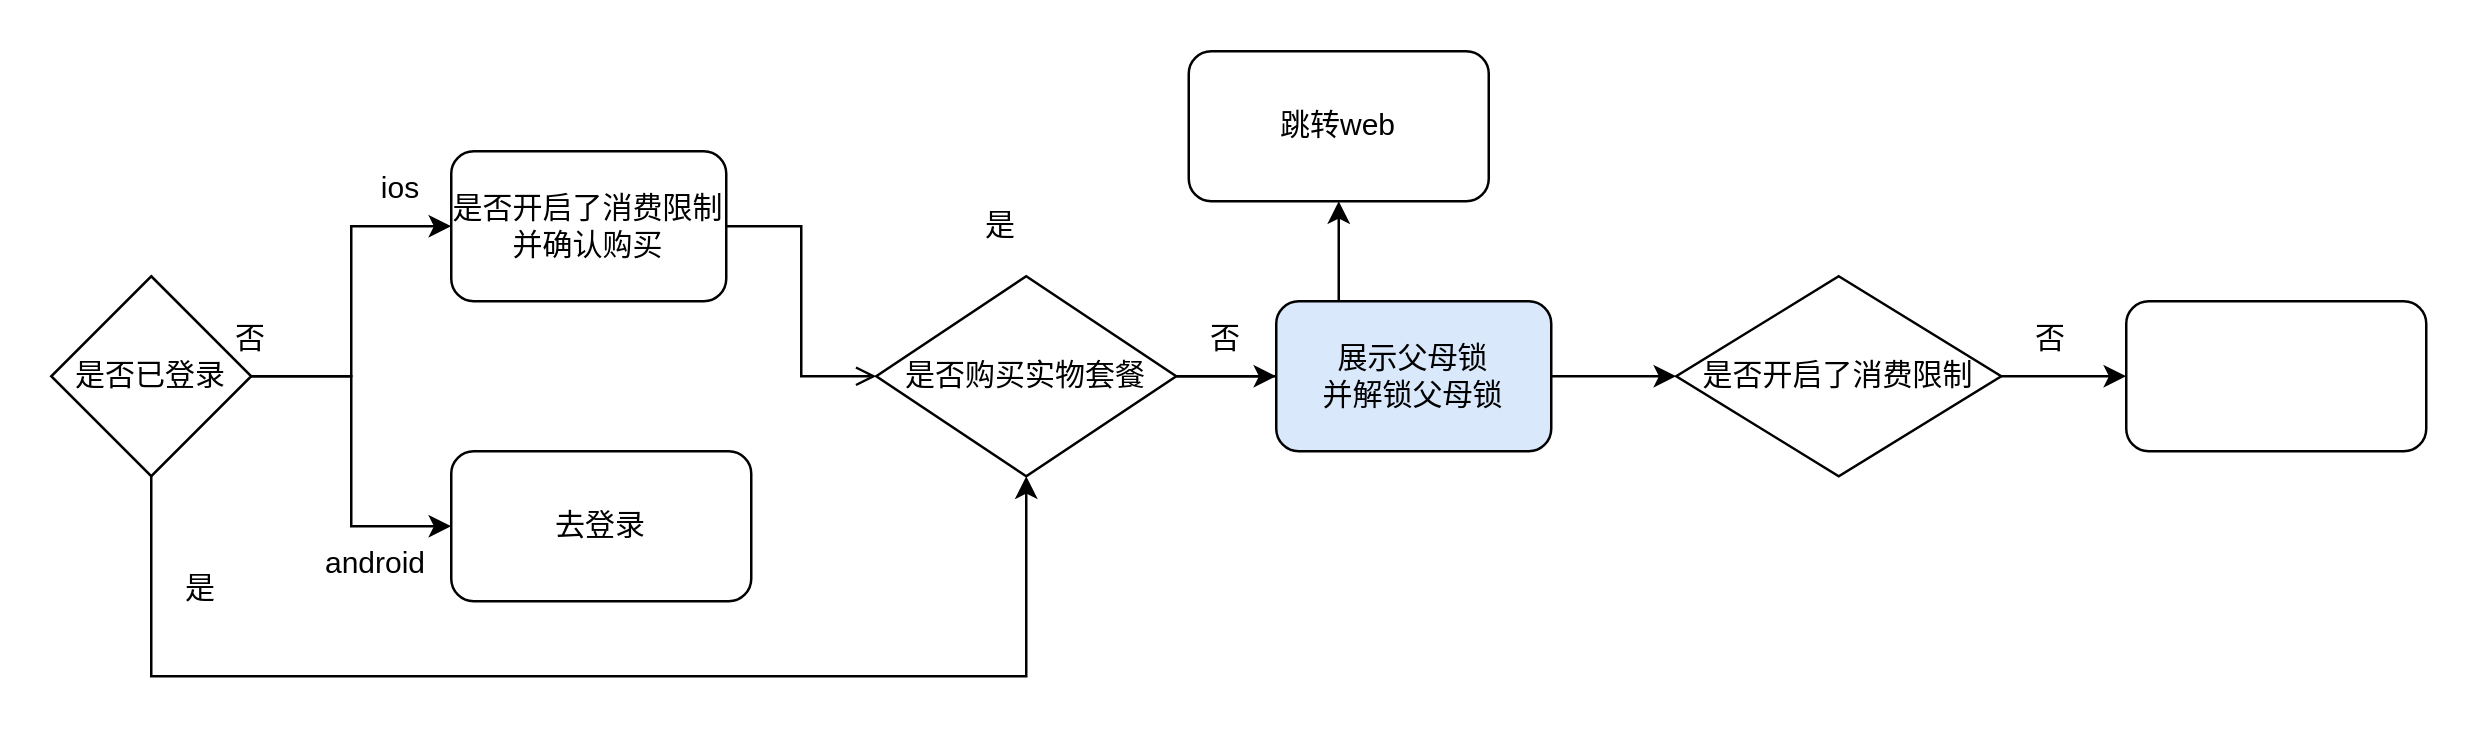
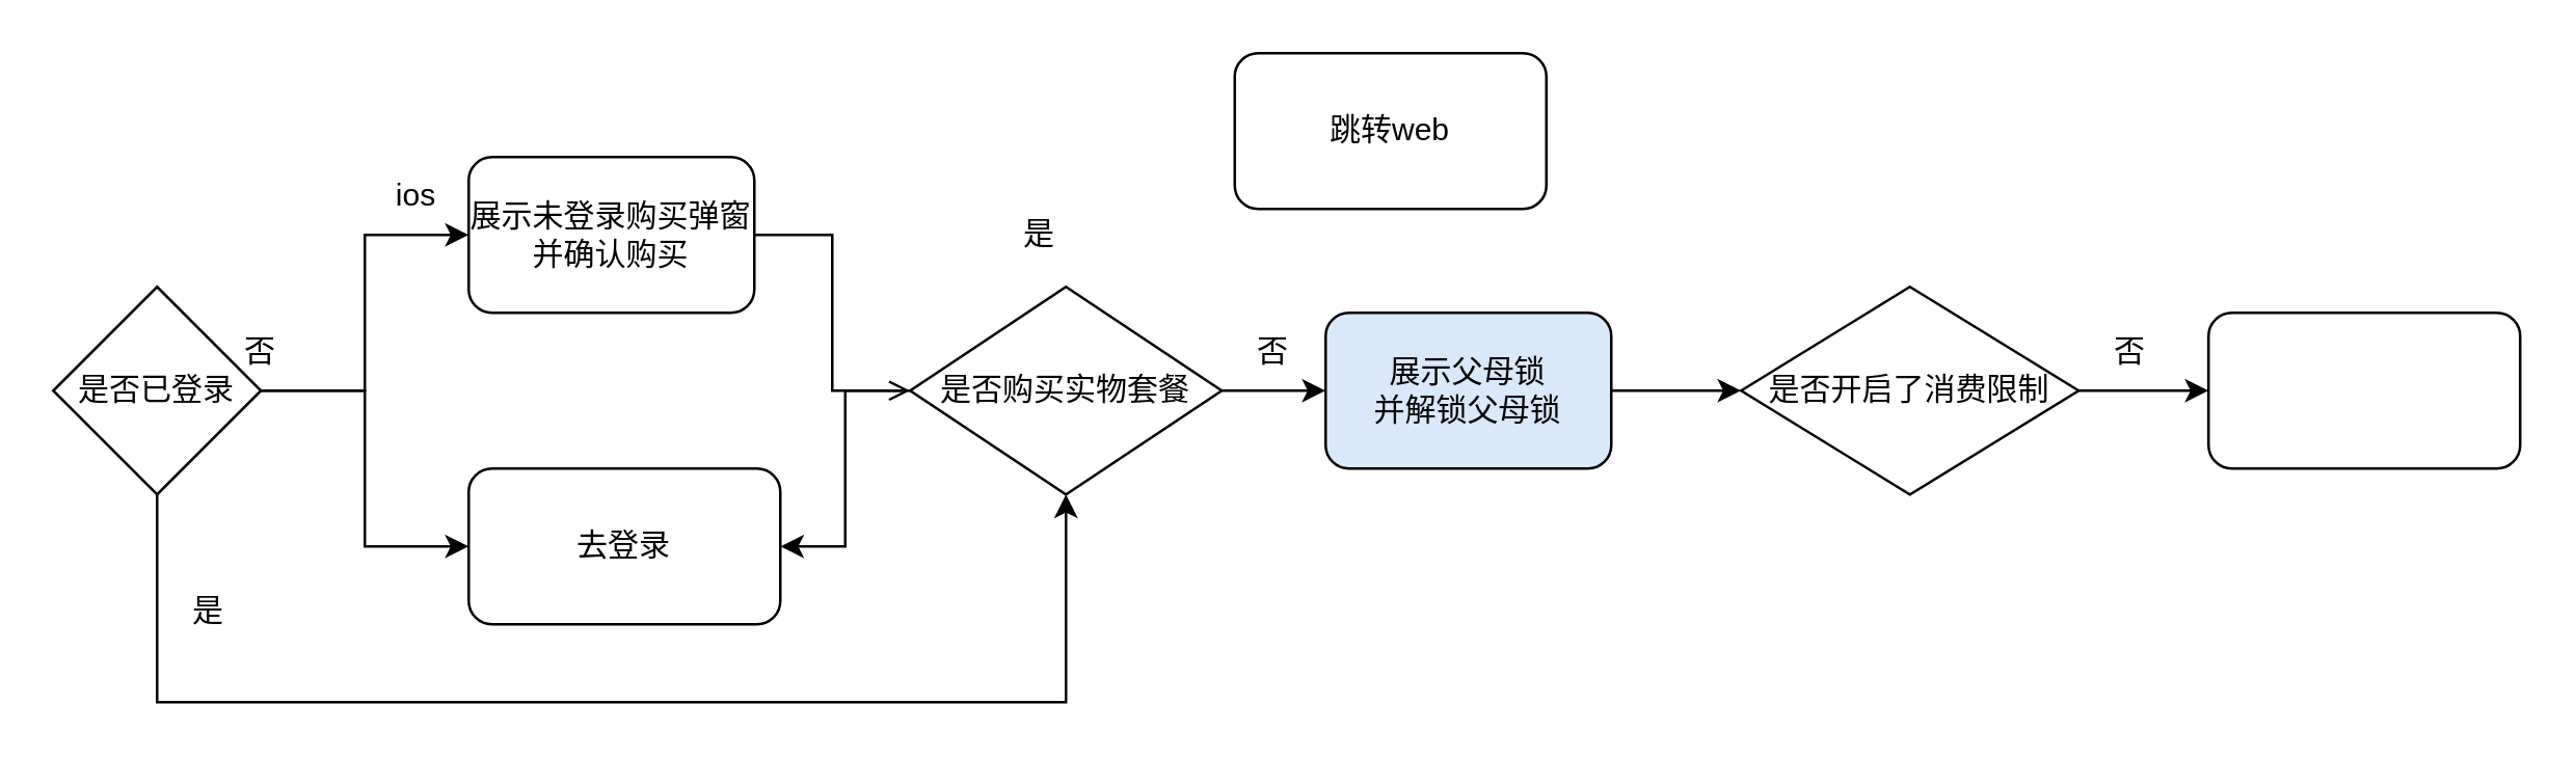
  <mxCell id="0" />
  <mxCell id="1" parent="0" />
  <mxCell id="2" style="edgeStyle=orthogonalEdgeStyle;rounded=0;orthogonalLoop=1;jettySize=auto;html=1;entryX=0;entryY=0.5;entryDx=0;entryDy=0;" edge="1" parent="1" target="5"><mxGeometry relative="1" as="geometry"><mxPoint x="70" y="150" as="sourcePoint" /><Array as="points"><mxPoint x="140" y="150" /><mxPoint x="140" y="90" /></Array></mxGeometry></mxCell>
  <mxCell id="3" style="edgeStyle=orthogonalEdgeStyle;rounded=0;orthogonalLoop=1;jettySize=auto;html=1;entryX=0;entryY=0.5;entryDx=0;entryDy=0;" edge="1" parent="1" target="6"><mxGeometry relative="1" as="geometry"><mxPoint x="70" y="150" as="sourcePoint" /><Array as="points"><mxPoint x="140" y="150" /><mxPoint x="140" y="210" /></Array></mxGeometry></mxCell>
  <mxCell id="4" style="edgeStyle=orthogonalEdgeStyle;rounded=0;orthogonalLoop=1;jettySize=auto;html=1;entryX=0;entryY=0.5;entryDx=0;entryDy=0;endArrow=open;" edge="1" parent="1" source="5" target="14"><mxGeometry relative="1" as="geometry"><mxPoint x="380" y="160" as="targetPoint" /></mxGeometry></mxCell>
- <mxCell id="5" value="是否开启了消费限制&lt;br&gt;并确认购买" style="rounded=1;whiteSpace=wrap;html=1;" vertex="1" parent="1"><mxGeometry x="180" y="60" width="110" height="60" as="geometry" /></mxCell>
+ <mxCell id="5" value="展示未登录购买弹窗&lt;br&gt;并确认购买" style="rounded=1;whiteSpace=wrap;html=1;" vertex="1" parent="1"><mxGeometry x="180" y="60" width="110" height="60" as="geometry" /></mxCell>
  <mxCell id="6" value="&lt;span style=&quot;&quot;&gt;去登录&lt;/span&gt;" style="rounded=1;whiteSpace=wrap;html=1;" vertex="1" parent="1"><mxGeometry x="180" y="180" width="120" height="60" as="geometry" /></mxCell>
  <mxCell id="7" value="ios" style="text;html=1;strokeColor=none;fillColor=none;align=center;verticalAlign=middle;whiteSpace=wrap;rounded=0;" vertex="1" parent="1"><mxGeometry x="130" y="60" width="60" height="30" as="geometry" /></mxCell>
- <mxCell id="8" value="android" style="text;html=1;strokeColor=none;fillColor=none;align=center;verticalAlign=middle;whiteSpace=wrap;rounded=0;" vertex="1" parent="1"><mxGeometry x="120" y="210" width="60" height="30" as="geometry" /></mxCell>
  <mxCell id="9" style="edgeStyle=orthogonalEdgeStyle;rounded=0;orthogonalLoop=1;jettySize=auto;html=1;entryX=0.5;entryY=1;entryDx=0;entryDy=0;" edge="1" parent="1" source="10" target="14"><mxGeometry relative="1" as="geometry"><mxPoint x="440" y="190" as="targetPoint" /><Array as="points"><mxPoint x="60" y="270" /><mxPoint x="410" y="270" /></Array></mxGeometry></mxCell>
  <mxCell id="10" value="是否已登录" style="rhombus;whiteSpace=wrap;html=1;" vertex="1" parent="1"><mxGeometry x="20" y="110" width="80" height="80" as="geometry" /></mxCell>
  <mxCell id="11" value="否" style="text;html=1;strokeColor=none;fillColor=none;align=center;verticalAlign=middle;whiteSpace=wrap;rounded=0;" vertex="1" parent="1"><mxGeometry x="70" y="120" width="60" height="30" as="geometry" /></mxCell>
- <mxCell id="12" style="edgeStyle=orthogonalEdgeStyle;rounded=0;orthogonalLoop=1;jettySize=auto;html=1;entryX=0.5;entryY=1;entryDx=0;entryDy=0;" edge="1" parent="1" source="14" target="15"><mxGeometry relative="1" as="geometry" /></mxCell>
+ <mxCell id="12" style="edgeStyle=orthogonalEdgeStyle;rounded=0;orthogonalLoop=1;jettySize=auto;html=1;" edge="1" parent="1" source="14" target="6"><mxGeometry relative="1" as="geometry" /></mxCell>
  <mxCell id="13" style="edgeStyle=orthogonalEdgeStyle;rounded=0;orthogonalLoop=1;jettySize=auto;html=1;entryX=0;entryY=0.5;entryDx=0;entryDy=0;" edge="1" parent="1" source="14"><mxGeometry relative="1" as="geometry"><mxPoint x="510" y="150" as="targetPoint" /></mxGeometry></mxCell>
  <mxCell id="14" value="是否购买实物套餐" style="rhombus;whiteSpace=wrap;html=1;" vertex="1" parent="1"><mxGeometry x="350" y="110" width="120" height="80" as="geometry" /></mxCell>
  <mxCell id="15" value="跳转web" style="rounded=1;whiteSpace=wrap;html=1;" vertex="1" parent="1"><mxGeometry x="475" y="20" width="120" height="60" as="geometry" /></mxCell>
  <mxCell id="16" value="是" style="text;html=1;strokeColor=none;fillColor=none;align=center;verticalAlign=middle;whiteSpace=wrap;rounded=0;" vertex="1" parent="1"><mxGeometry x="370" y="75" width="60" height="30" as="geometry" /></mxCell>
  <mxCell id="17" value="否" style="text;html=1;strokeColor=none;fillColor=none;align=center;verticalAlign=middle;whiteSpace=wrap;rounded=0;" vertex="1" parent="1"><mxGeometry x="460" y="120" width="60" height="30" as="geometry" /></mxCell>
  <mxCell id="18" value="是" style="text;html=1;strokeColor=none;fillColor=none;align=center;verticalAlign=middle;whiteSpace=wrap;rounded=0;" vertex="1" parent="1"><mxGeometry x="50" y="220" width="60" height="30" as="geometry" /></mxCell>
  <mxCell id="19" style="edgeStyle=orthogonalEdgeStyle;rounded=0;orthogonalLoop=1;jettySize=auto;html=1;entryX=0;entryY=0.5;entryDx=0;entryDy=0;" edge="1" parent="1" source="20"><mxGeometry relative="1" as="geometry"><mxPoint x="670" y="150" as="targetPoint" /></mxGeometry></mxCell>
  <mxCell id="20" value="展示父母锁&lt;br&gt;并解锁父母锁" style="rounded=1;whiteSpace=wrap;html=1;fillColor=#dae8fc;" vertex="1" parent="1"><mxGeometry x="510" y="120" width="110" height="60" as="geometry" /></mxCell>
  <mxCell id="21" style="edgeStyle=orthogonalEdgeStyle;rounded=0;orthogonalLoop=1;jettySize=auto;html=1;entryX=0;entryY=0.5;entryDx=0;entryDy=0;" edge="1" parent="1" source="22" target="23"><mxGeometry relative="1" as="geometry" /></mxCell>
  <mxCell id="22" value="是否开启了消费限制" style="rhombus;whiteSpace=wrap;html=1;" vertex="1" parent="1"><mxGeometry x="670" y="110" width="130" height="80" as="geometry" /></mxCell>
  <mxCell id="23" value="" style="rounded=1;whiteSpace=wrap;html=1;" vertex="1" parent="1"><mxGeometry x="850" y="120" width="120" height="60" as="geometry" /></mxCell>
  <mxCell id="24" value="否" style="text;html=1;strokeColor=none;fillColor=none;align=center;verticalAlign=middle;whiteSpace=wrap;rounded=0;" vertex="1" parent="1"><mxGeometry x="790" y="120" width="60" height="30" as="geometry" /></mxCell>
